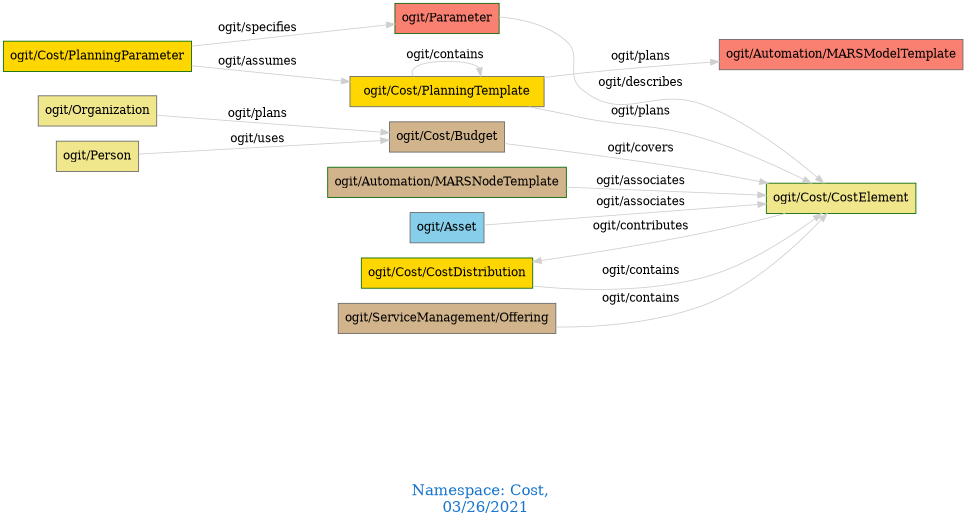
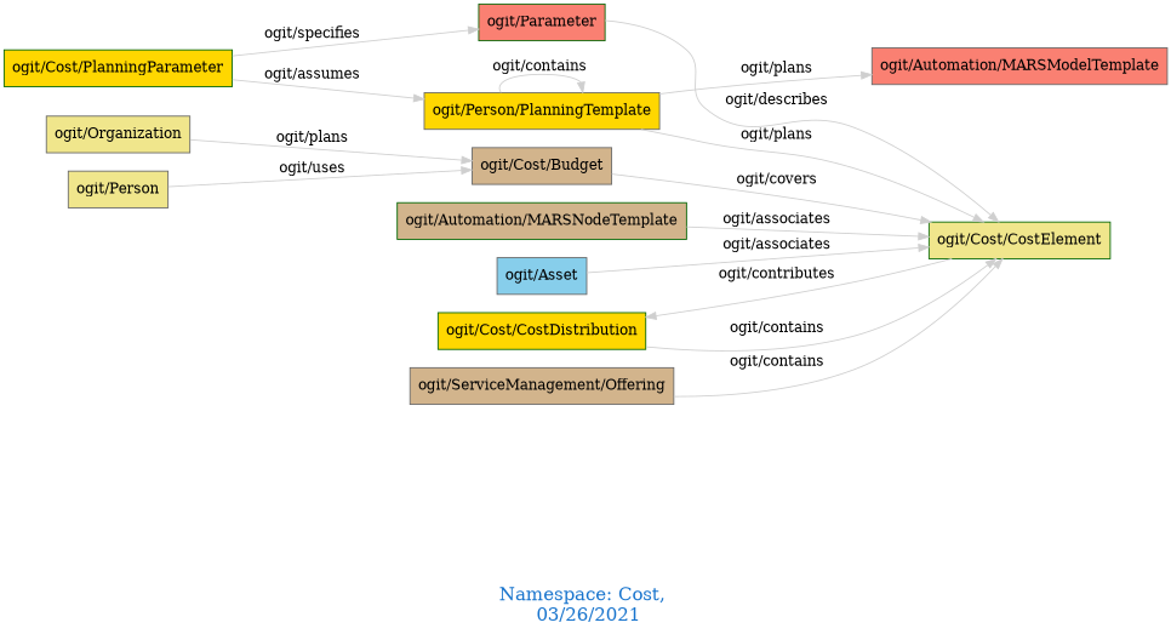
  digraph {
    fontcolor=dodgerblue3
    fontsize=18
    label="\n\n\nNamespace: Cost, \n 03/26/2021"
    rankdir=LR
    node [color=gray40 fillcolor=gold shape=polygon style=filled]
    edge [color=gray81]
    "ogit/Cost/CostDistribution" [color=darkgreen]
    "ogit/Cost/CostElement" [color=darkgreen fillcolor=khaki]
    "ogit/ServiceManagement/Offering" [fillcolor=tan]
    "ogit/Cost/PlanningParameter" [color=darkgreen]
    "ogit/Parameter" [color=darkgreen fillcolor=salmon]
-   "ogit/Cost/PlanningTemplate"
+   "ogit/Cost/PlanningTemplate" [label="ogit/Person/PlanningTemplate"]
    "ogit/Automation/MARSModelTemplate" [fillcolor=salmon]
    "ogit/Cost/Budget" [fillcolor=tan]
    "ogit/Automation/MARSNodeTemplate" [color=darkgreen fillcolor=tan]
    "ogit/Asset" [fillcolor=skyblue]
    "ogit/Person" [fillcolor=khaki]
    "ogit/Organization" [fillcolor=khaki]
    "ogit/Cost/CostDistribution" -> "ogit/Cost/CostElement" [label="   ogit/contains    "]
    "ogit/Cost/CostElement" -> "ogit/Cost/CostDistribution" [label="   ogit/contributes    "]
    "ogit/ServiceManagement/Offering" -> "ogit/Cost/CostElement" [label="   ogit/contains    "]
    "ogit/Cost/PlanningParameter" -> "ogit/Parameter" [label="   ogit/specifies    "]
    "ogit/Cost/PlanningParameter" -> "ogit/Cost/PlanningTemplate" [label="   ogit/assumes    "]
    "ogit/Parameter" -> "ogit/Cost/CostElement" [label="   ogit/describes    "]
    "ogit/Cost/PlanningTemplate" -> "ogit/Cost/CostElement" [label="   ogit/plans    "]
    "ogit/Cost/PlanningTemplate" -> "ogit/Cost/PlanningTemplate" [label="   ogit/contains    "]
    "ogit/Cost/PlanningTemplate" -> "ogit/Automation/MARSModelTemplate" [label="   ogit/plans    "]
    "ogit/Cost/Budget" -> "ogit/Cost/CostElement" [label="   ogit/covers    "]
    "ogit/Automation/MARSNodeTemplate" -> "ogit/Cost/CostElement" [label="   ogit/associates    "]
    "ogit/Asset" -> "ogit/Cost/CostElement" [label="   ogit/associates    "]
    "ogit/Person" -> "ogit/Cost/Budget" [label="   ogit/uses    "]
    "ogit/Organization" -> "ogit/Cost/Budget" [label="   ogit/plans    "]
  }
